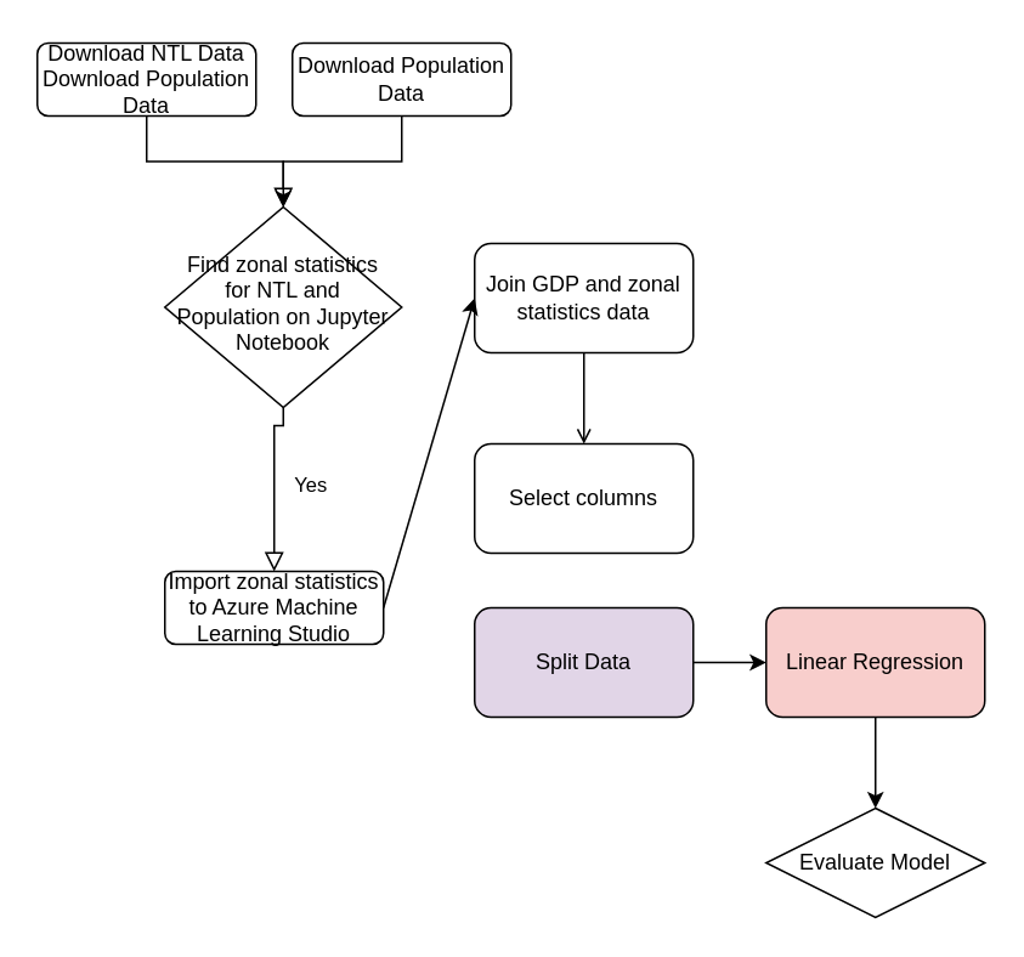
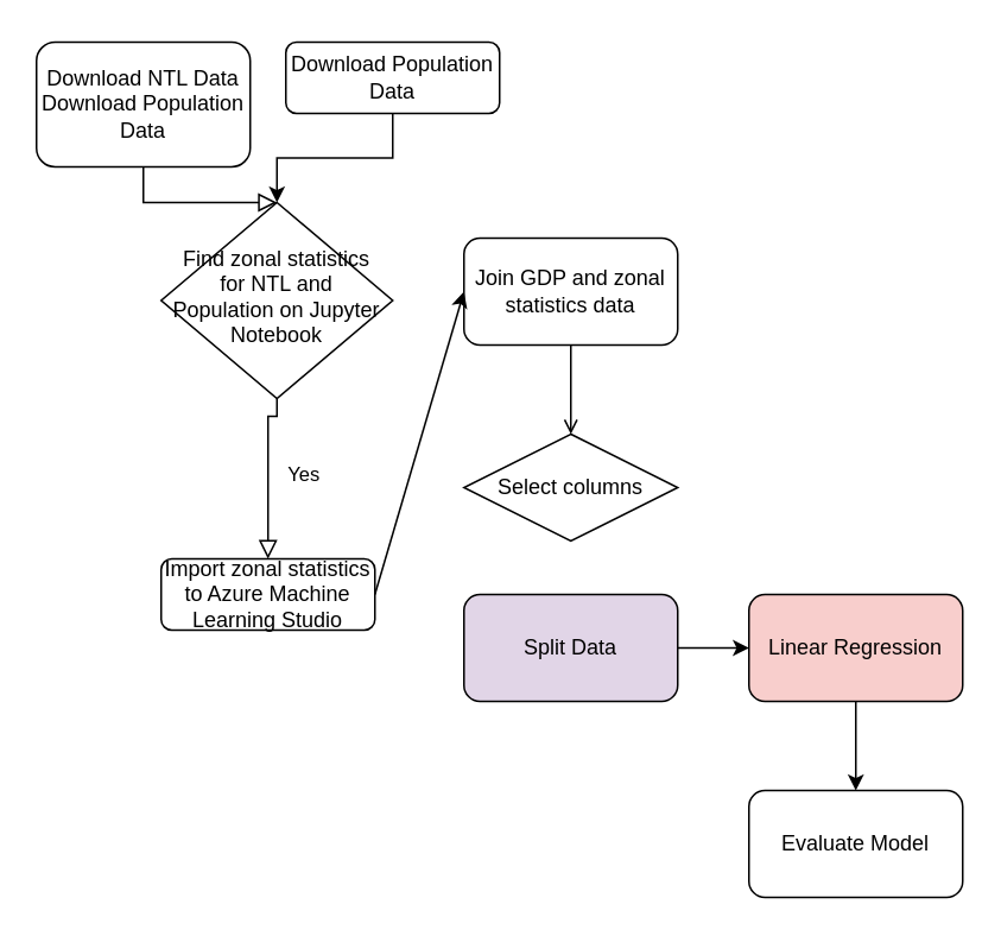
  <mxCell id="0" />
  <mxCell id="1" parent="0" />
  <mxCell id="2" value="" style="rounded=0;html=1;jettySize=auto;orthogonalLoop=1;fontSize=11;endArrow=block;endFill=0;endSize=8;strokeWidth=1;shadow=0;labelBackgroundColor=none;edgeStyle=orthogonalEdgeStyle;" parent="1" source="3" target="5" edge="1"><mxGeometry relative="1" as="geometry" /></mxCell>
- <mxCell id="3" value="Download NTL Data&lt;br&gt;Download Population Data" style="rounded=1;whiteSpace=wrap;html=1;fontSize=12;glass=0;strokeWidth=1;shadow=0;" parent="1" vertex="1"><mxGeometry x="20" y="20" width="120" height="40" as="geometry" /></mxCell>
+ <mxCell id="3" value="Download NTL Data&lt;br&gt;Download Population Data" style="rounded=1;whiteSpace=wrap;html=1;fontSize=12;glass=0;strokeWidth=1;shadow=0;" parent="1" vertex="1"><mxGeometry x="20" y="20" width="120" height="70" as="geometry" /></mxCell>
  <mxCell id="4" value="Yes" style="rounded=0;html=1;jettySize=auto;orthogonalLoop=1;fontSize=11;endArrow=block;endFill=0;endSize=8;strokeWidth=1;shadow=0;labelBackgroundColor=none;edgeStyle=orthogonalEdgeStyle;exitX=0.5;exitY=1;exitDx=0;exitDy=0;" parent="1" source="5" edge="1"><mxGeometry y="20" relative="1" as="geometry"><mxPoint as="offset" /><mxPoint x="150" y="310" as="targetPoint" /><Array as="points"><mxPoint x="155" y="230" /><mxPoint x="150" y="230" /></Array></mxGeometry></mxCell>
  <mxCell id="5" value="Find zonal statistics for NTL and Population on Jupyter Notebook" style="rhombus;whiteSpace=wrap;html=1;shadow=0;fontFamily=Helvetica;fontSize=12;align=center;strokeWidth=1;spacing=6;spacingTop=-4;" parent="1" vertex="1"><mxGeometry x="90" y="110" width="130" height="110" as="geometry" /></mxCell>
  <mxCell id="6" value="Import zonal statistics to Azure Machine Learning Studio" style="rounded=1;whiteSpace=wrap;html=1;fontSize=12;glass=0;strokeWidth=1;shadow=0;" parent="1" vertex="1"><mxGeometry x="90" y="310" width="120" height="40" as="geometry" /></mxCell>
  <mxCell id="7" style="edgeStyle=orthogonalEdgeStyle;rounded=0;orthogonalLoop=1;jettySize=auto;html=1;exitX=0.5;exitY=1;exitDx=0;exitDy=0;entryX=0.5;entryY=0;entryDx=0;entryDy=0;" parent="1" source="8" target="5" edge="1"><mxGeometry relative="1" as="geometry" /></mxCell>
  <mxCell id="8" value="&#10;&#10;&lt;!--StartFragment--&gt;&lt;span style=&quot;font-family: Helvetica; font-size: 12px; font-style: normal; font-variant-ligatures: normal; font-variant-caps: normal; font-weight: 400; letter-spacing: normal; orphans: 2; text-align: center; text-indent: 0px; text-transform: none; widows: 2; word-spacing: 0px; -webkit-text-stroke-width: 0px; text-decoration-style: initial; text-decoration-color: initial; float: none; display: inline !important;&quot;&gt;Download Population Data&lt;/span&gt;&lt;!--EndFragment--&gt;&#10;&#10;" style="rounded=1;whiteSpace=wrap;html=1;" parent="1" vertex="1"><mxGeometry x="160" y="20" width="120" height="40" as="geometry" /></mxCell>
  <mxCell id="9" style="edgeStyle=orthogonalEdgeStyle;rounded=0;orthogonalLoop=1;jettySize=auto;html=1;exitX=0.5;exitY=1;exitDx=0;exitDy=0;endArrow=open;" parent="1" source="10" target="12" edge="1"><mxGeometry relative="1" as="geometry" /></mxCell>
  <mxCell id="10" value="Join GDP and zonal statistics data" style="rounded=1;whiteSpace=wrap;html=1;" parent="1" vertex="1"><mxGeometry x="260" y="130" width="120" height="60" as="geometry" /></mxCell>
  <mxCell id="11" value="" style="endArrow=classic;html=1;exitX=1;exitY=0.5;exitDx=0;exitDy=0;entryX=0;entryY=0.5;entryDx=0;entryDy=0;" parent="1" source="6" target="10" edge="1"><mxGeometry width="50" height="50" relative="1" as="geometry"><mxPoint x="250" y="260" as="sourcePoint" /><mxPoint x="300" y="210" as="targetPoint" /></mxGeometry></mxCell>
- <mxCell id="12" value="Select columns" style="rounded=1;whiteSpace=wrap;html=1;" parent="1" vertex="1"><mxGeometry x="260" y="240" width="120" height="60" as="geometry" /></mxCell>
+ <mxCell id="12" value="Select columns" style="rhombus;whiteSpace=wrap;html=1;" parent="1" vertex="1"><mxGeometry x="260" y="240" width="120" height="60" as="geometry" /></mxCell>
  <mxCell id="13" style="edgeStyle=orthogonalEdgeStyle;rounded=0;orthogonalLoop=1;jettySize=auto;html=1;exitX=1;exitY=0.5;exitDx=0;exitDy=0;entryX=0;entryY=0.5;entryDx=0;entryDy=0;" parent="1" source="14" target="16" edge="1"><mxGeometry relative="1" as="geometry" /></mxCell>
  <mxCell id="14" value="Split Data" style="rounded=1;whiteSpace=wrap;html=1;fillColor=#e1d5e7;" parent="1" vertex="1"><mxGeometry x="260" y="330" width="120" height="60" as="geometry" /></mxCell>
  <mxCell id="15" style="edgeStyle=orthogonalEdgeStyle;rounded=0;orthogonalLoop=1;jettySize=auto;html=1;exitX=0.5;exitY=1;exitDx=0;exitDy=0;entryX=0.5;entryY=0;entryDx=0;entryDy=0;" parent="1" source="16" target="17" edge="1"><mxGeometry relative="1" as="geometry" /></mxCell>
  <mxCell id="16" value="Linear Regression" style="rounded=1;whiteSpace=wrap;html=1;fillColor=#f8cecc;" parent="1" vertex="1"><mxGeometry x="420" y="330" width="120" height="60" as="geometry" /></mxCell>
- <mxCell id="17" value="Evaluate Model" style="rhombus;whiteSpace=wrap;html=1;" parent="1" vertex="1"><mxGeometry x="420" y="440" width="120" height="60" as="geometry" /></mxCell>
+ <mxCell id="17" value="Evaluate Model" style="rounded=1;whiteSpace=wrap;html=1;" parent="1" vertex="1"><mxGeometry x="420" y="440" width="120" height="60" as="geometry" /></mxCell>
